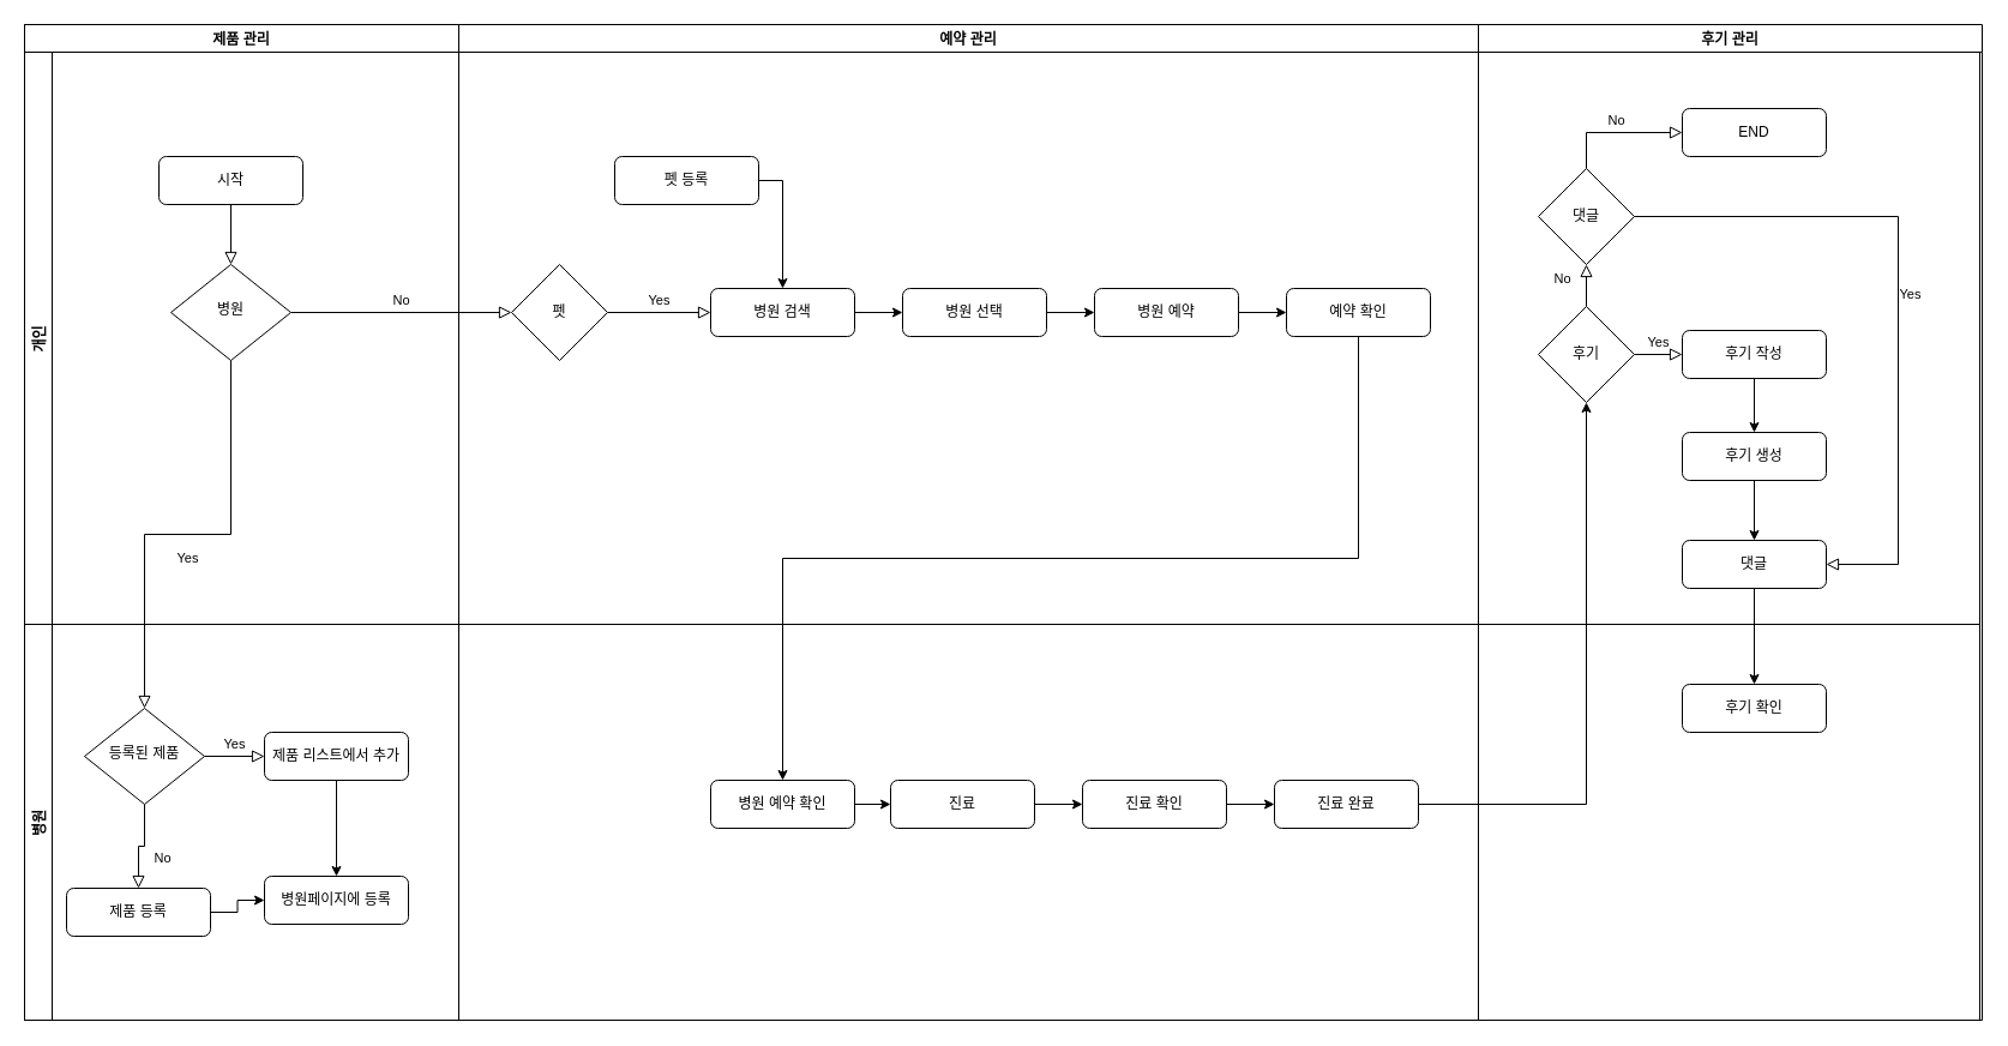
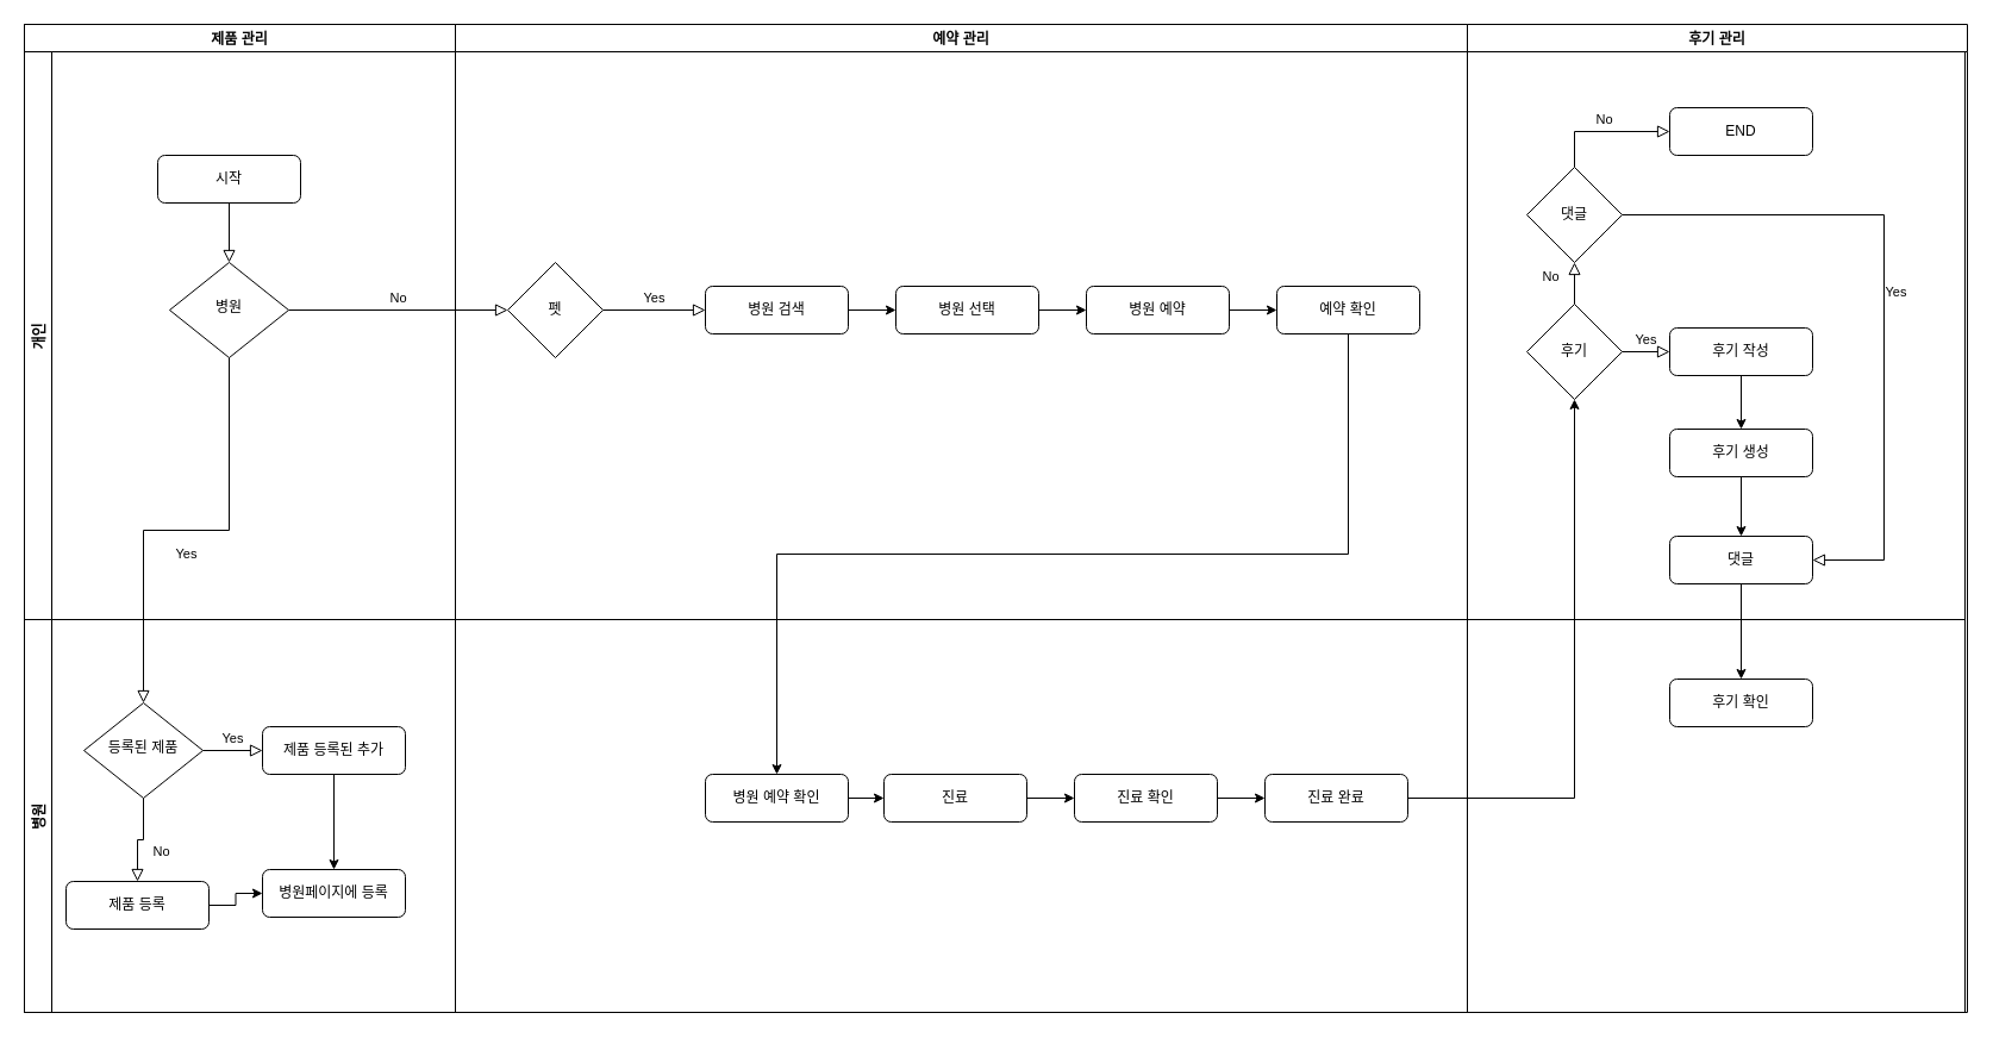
  <mxCell id="0" />
  <mxCell id="1" parent="0" />
  <mxCell id="2" value="No" style="edgeStyle=orthogonalEdgeStyle;rounded=0;html=1;jettySize=auto;orthogonalLoop=1;fontSize=11;endArrow=block;endFill=0;endSize=8;strokeWidth=1;shadow=0;labelBackgroundColor=none;entryX=0;entryY=0.5;entryDx=0;entryDy=0;" parent="1" source="42" target="3" edge="1"><mxGeometry y="10" relative="1" as="geometry"><mxPoint as="offset" /></mxGeometry></mxCell>
  <mxCell id="3" value="펫" style="rhombus;whiteSpace=wrap;html=1;" vertex="1" parent="1"><mxGeometry x="426" y="220" width="80" height="80" as="geometry" /></mxCell>
- <mxCell id="4" style="edgeStyle=orthogonalEdgeStyle;rounded=0;orthogonalLoop=1;jettySize=auto;html=1;entryX=0.5;entryY=0;entryDx=0;entryDy=0;exitX=1;exitY=0.5;exitDx=0;exitDy=0;" edge="1" parent="1" source="5" target="39"><mxGeometry relative="1" as="geometry" /></mxCell>
- <mxCell id="5" value="펫 등록" style="rounded=1;whiteSpace=wrap;html=1;fontSize=12;glass=0;strokeWidth=1;shadow=0;" vertex="1" parent="1"><mxGeometry x="512" y="130" width="120" height="40" as="geometry" /></mxCell>
  <mxCell id="6" value="제품 관리" style="swimlane;" vertex="1" parent="1"><mxGeometry x="20" y="20" width="362" height="830" as="geometry" /></mxCell>
  <mxCell id="7" value="병원" style="swimlane;horizontal=0;" vertex="1" parent="6"><mxGeometry y="500" width="1630" height="330" as="geometry" /></mxCell>
  <mxCell id="8" value="진료" style="rounded=1;whiteSpace=wrap;html=1;fontSize=12;glass=0;strokeWidth=1;shadow=0;" vertex="1" parent="7"><mxGeometry x="722" y="130" width="120" height="40" as="geometry" /></mxCell>
  <mxCell id="9" value="진료 확인" style="rounded=1;whiteSpace=wrap;html=1;fontSize=12;glass=0;strokeWidth=1;shadow=0;" vertex="1" parent="7"><mxGeometry x="882" y="130" width="120" height="40" as="geometry" /></mxCell>
  <mxCell id="10" value="" style="edgeStyle=orthogonalEdgeStyle;rounded=0;orthogonalLoop=1;jettySize=auto;html=1;" edge="1" parent="7" source="8" target="9"><mxGeometry relative="1" as="geometry" /></mxCell>
  <mxCell id="11" value="진료 완료" style="rounded=1;whiteSpace=wrap;html=1;fontSize=12;glass=0;strokeWidth=1;shadow=0;" vertex="1" parent="7"><mxGeometry x="1042" y="130" width="120" height="40" as="geometry" /></mxCell>
  <mxCell id="12" value="" style="edgeStyle=orthogonalEdgeStyle;rounded=0;orthogonalLoop=1;jettySize=auto;html=1;" edge="1" parent="7" source="9" target="11"><mxGeometry relative="1" as="geometry" /></mxCell>
  <mxCell id="13" value="병원 예약 확인" style="rounded=1;whiteSpace=wrap;html=1;fontSize=12;glass=0;strokeWidth=1;shadow=0;" vertex="1" parent="7"><mxGeometry x="572" y="130" width="120" height="40" as="geometry" /></mxCell>
  <mxCell id="14" style="edgeStyle=orthogonalEdgeStyle;rounded=0;orthogonalLoop=1;jettySize=auto;html=1;entryX=0;entryY=0.5;entryDx=0;entryDy=0;" edge="1" parent="7" source="13" target="8"><mxGeometry relative="1" as="geometry" /></mxCell>
  <mxCell id="15" value="등록된 제품" style="rhombus;whiteSpace=wrap;html=1;shadow=0;fontFamily=Helvetica;fontSize=12;align=center;strokeWidth=1;spacing=6;spacingTop=-4;" parent="7" vertex="1"><mxGeometry x="50" y="70" width="100" height="80" as="geometry" /></mxCell>
  <mxCell id="16" value="제품 등록" style="rounded=1;whiteSpace=wrap;html=1;fontSize=12;glass=0;strokeWidth=1;shadow=0;" parent="7" vertex="1"><mxGeometry x="35" y="220" width="120" height="40" as="geometry" /></mxCell>
  <mxCell id="17" value="No" style="rounded=0;html=1;jettySize=auto;orthogonalLoop=1;fontSize=11;endArrow=block;endFill=0;endSize=8;strokeWidth=1;shadow=0;labelBackgroundColor=none;edgeStyle=orthogonalEdgeStyle;" parent="7" source="15" target="16" edge="1"><mxGeometry x="0.333" y="20" relative="1" as="geometry"><mxPoint as="offset" /></mxGeometry></mxCell>
- <mxCell id="18" value="제품 리스트에서 추가" style="rounded=1;whiteSpace=wrap;html=1;fontSize=12;glass=0;strokeWidth=1;shadow=0;" parent="7" vertex="1"><mxGeometry x="200" y="90" width="120" height="40" as="geometry" /></mxCell>
+ <mxCell id="18" value="제품 등록된 추가" style="rounded=1;whiteSpace=wrap;html=1;fontSize=12;glass=0;strokeWidth=1;shadow=0;" parent="7" vertex="1"><mxGeometry x="200" y="90" width="120" height="40" as="geometry" /></mxCell>
  <mxCell id="19" value="Yes" style="edgeStyle=orthogonalEdgeStyle;rounded=0;html=1;jettySize=auto;orthogonalLoop=1;fontSize=11;endArrow=block;endFill=0;endSize=8;strokeWidth=1;shadow=0;labelBackgroundColor=none;" parent="7" source="15" target="18" edge="1"><mxGeometry y="10" relative="1" as="geometry"><mxPoint as="offset" /></mxGeometry></mxCell>
  <mxCell id="20" value="병원페이지에 등록" style="rounded=1;whiteSpace=wrap;html=1;fontSize=12;glass=0;strokeWidth=1;shadow=0;" vertex="1" parent="7"><mxGeometry x="200" y="210" width="120" height="40" as="geometry" /></mxCell>
  <mxCell id="21" value="" style="edgeStyle=orthogonalEdgeStyle;rounded=0;orthogonalLoop=1;jettySize=auto;html=1;" edge="1" parent="7" source="16" target="20"><mxGeometry relative="1" as="geometry" /></mxCell>
  <mxCell id="22" style="edgeStyle=orthogonalEdgeStyle;rounded=0;orthogonalLoop=1;jettySize=auto;html=1;exitX=0.5;exitY=1;exitDx=0;exitDy=0;entryX=0.5;entryY=0;entryDx=0;entryDy=0;" edge="1" parent="7" source="18" target="20"><mxGeometry relative="1" as="geometry"><mxPoint x="260" y="200" as="targetPoint" /><Array as="points" /></mxGeometry></mxCell>
  <mxCell id="23" value="개인" style="swimlane;horizontal=0;" vertex="1" parent="6"><mxGeometry y="23" width="1630" height="477" as="geometry" /></mxCell>
  <mxCell id="24" value="병원 선택" style="rounded=1;whiteSpace=wrap;html=1;fontSize=12;glass=0;strokeWidth=1;shadow=0;" vertex="1" parent="23"><mxGeometry x="732" y="197" width="120" height="40" as="geometry" /></mxCell>
  <mxCell id="25" value="병원 예약" style="rounded=1;whiteSpace=wrap;html=1;fontSize=12;glass=0;strokeWidth=1;shadow=0;" vertex="1" parent="23"><mxGeometry x="892" y="197" width="120" height="40" as="geometry" /></mxCell>
  <mxCell id="26" value="" style="edgeStyle=orthogonalEdgeStyle;rounded=0;orthogonalLoop=1;jettySize=auto;html=1;" edge="1" parent="23" source="24" target="25"><mxGeometry relative="1" as="geometry" /></mxCell>
  <mxCell id="27" value="예약 확인" style="rounded=1;whiteSpace=wrap;html=1;fontSize=12;glass=0;strokeWidth=1;shadow=0;" vertex="1" parent="23"><mxGeometry x="1052" y="197" width="120" height="40" as="geometry" /></mxCell>
  <mxCell id="28" value="" style="edgeStyle=orthogonalEdgeStyle;rounded=0;orthogonalLoop=1;jettySize=auto;html=1;" edge="1" parent="23" source="25" target="27"><mxGeometry relative="1" as="geometry" /></mxCell>
  <mxCell id="29" value="후기" style="rhombus;whiteSpace=wrap;html=1;" vertex="1" parent="23"><mxGeometry x="1262" y="212" width="80" height="80" as="geometry" /></mxCell>
  <mxCell id="30" value="END" style="rounded=1;whiteSpace=wrap;html=1;fontSize=12;glass=0;strokeWidth=1;shadow=0;" vertex="1" parent="23"><mxGeometry x="1382" y="47" width="120" height="40" as="geometry" /></mxCell>
  <mxCell id="31" value="No" style="rounded=0;html=1;jettySize=auto;orthogonalLoop=1;fontSize=11;endArrow=block;endFill=0;endSize=8;strokeWidth=1;shadow=0;labelBackgroundColor=none;edgeStyle=orthogonalEdgeStyle;exitX=0.5;exitY=0;exitDx=0;exitDy=0;entryX=0.5;entryY=1;entryDx=0;entryDy=0;" edge="1" parent="23" source="29" target="38"><mxGeometry x="0.333" y="20" relative="1" as="geometry"><mxPoint as="offset" /><mxPoint x="522" y="515" as="sourcePoint" /><mxPoint x="1052" y="702" as="targetPoint" /></mxGeometry></mxCell>
  <mxCell id="32" value="후기 작성" style="rounded=1;whiteSpace=wrap;html=1;fontSize=12;glass=0;strokeWidth=1;shadow=0;" vertex="1" parent="23"><mxGeometry x="1382" y="232" width="120" height="40" as="geometry" /></mxCell>
  <mxCell id="33" value="Yes" style="edgeStyle=orthogonalEdgeStyle;rounded=0;html=1;jettySize=auto;orthogonalLoop=1;fontSize=11;endArrow=block;endFill=0;endSize=8;strokeWidth=1;shadow=0;labelBackgroundColor=none;exitX=1;exitY=0.5;exitDx=0;exitDy=0;entryX=0;entryY=0.5;entryDx=0;entryDy=0;" edge="1" parent="23" source="29" target="32"><mxGeometry y="10" relative="1" as="geometry"><mxPoint as="offset" /><mxPoint x="1372" y="212" as="sourcePoint" /><mxPoint x="1522" y="247" as="targetPoint" /></mxGeometry></mxCell>
  <mxCell id="34" value="" style="edgeStyle=orthogonalEdgeStyle;rounded=0;orthogonalLoop=1;jettySize=auto;html=1;" edge="1" parent="23" source="35" target="37"><mxGeometry relative="1" as="geometry" /></mxCell>
  <mxCell id="35" value="후기 생성" style="rounded=1;whiteSpace=wrap;html=1;fontSize=12;glass=0;strokeWidth=1;shadow=0;" vertex="1" parent="23"><mxGeometry x="1382" y="317" width="120" height="40" as="geometry" /></mxCell>
  <mxCell id="36" value="" style="edgeStyle=orthogonalEdgeStyle;rounded=0;orthogonalLoop=1;jettySize=auto;html=1;" edge="1" parent="23" source="32" target="35"><mxGeometry relative="1" as="geometry" /></mxCell>
  <mxCell id="37" value="댓글" style="rounded=1;whiteSpace=wrap;html=1;fontSize=12;glass=0;strokeWidth=1;shadow=0;" vertex="1" parent="23"><mxGeometry x="1382" y="407" width="120" height="40" as="geometry" /></mxCell>
  <mxCell id="38" value="댓글" style="rhombus;whiteSpace=wrap;html=1;" vertex="1" parent="23"><mxGeometry x="1262" y="97" width="80" height="80" as="geometry" /></mxCell>
  <mxCell id="39" value="병원 검색" style="rounded=1;whiteSpace=wrap;html=1;fontSize=12;glass=0;strokeWidth=1;shadow=0;" parent="23" vertex="1"><mxGeometry x="572" y="197" width="120" height="40" as="geometry" /></mxCell>
  <mxCell id="40" value="" style="edgeStyle=orthogonalEdgeStyle;rounded=0;orthogonalLoop=1;jettySize=auto;html=1;" edge="1" parent="23" source="39" target="24"><mxGeometry relative="1" as="geometry"><mxPoint x="662" y="217" as="sourcePoint" /></mxGeometry></mxCell>
  <mxCell id="41" value="시작" style="rounded=1;whiteSpace=wrap;html=1;fontSize=12;glass=0;strokeWidth=1;shadow=0;" parent="23" vertex="1"><mxGeometry x="112" y="87" width="120" height="40" as="geometry" /></mxCell>
  <mxCell id="42" value="병원" style="rhombus;whiteSpace=wrap;html=1;shadow=0;fontFamily=Helvetica;fontSize=12;align=center;strokeWidth=1;spacing=6;spacingTop=-4;" parent="23" vertex="1"><mxGeometry x="122" y="177" width="100" height="80" as="geometry" /></mxCell>
  <mxCell id="43" value="" style="rounded=0;html=1;jettySize=auto;orthogonalLoop=1;fontSize=11;endArrow=block;endFill=0;endSize=8;strokeWidth=1;shadow=0;labelBackgroundColor=none;edgeStyle=orthogonalEdgeStyle;" parent="23" source="41" target="42" edge="1"><mxGeometry relative="1" as="geometry" /></mxCell>
  <mxCell id="44" value="Yes" style="edgeStyle=orthogonalEdgeStyle;rounded=0;html=1;jettySize=auto;orthogonalLoop=1;fontSize=11;endArrow=block;endFill=0;endSize=8;strokeWidth=1;shadow=0;labelBackgroundColor=none;exitX=1;exitY=0.5;exitDx=0;exitDy=0;" edge="1" parent="23" source="38" target="37"><mxGeometry y="10" relative="1" as="geometry"><mxPoint as="offset" /><mxPoint x="506" y="324" as="sourcePoint" /><mxPoint x="1452" y="147" as="targetPoint" /><Array as="points"><mxPoint x="1562" y="137" /><mxPoint x="1562" y="427" /></Array></mxGeometry></mxCell>
  <mxCell id="45" value="No" style="edgeStyle=orthogonalEdgeStyle;rounded=0;html=1;jettySize=auto;orthogonalLoop=1;fontSize=11;endArrow=block;endFill=0;endSize=8;strokeWidth=1;shadow=0;labelBackgroundColor=none;exitX=0.5;exitY=0;exitDx=0;exitDy=0;entryX=0;entryY=0.5;entryDx=0;entryDy=0;" edge="1" parent="23" source="38" target="30"><mxGeometry y="10" relative="1" as="geometry"><mxPoint as="offset" /><mxPoint x="456" y="187" as="sourcePoint" /><mxPoint x="502" y="117" as="targetPoint" /></mxGeometry></mxCell>
  <mxCell id="46" value="" style="edgeStyle=orthogonalEdgeStyle;rounded=0;orthogonalLoop=1;jettySize=auto;html=1;" edge="1" parent="6" source="11" target="29"><mxGeometry relative="1" as="geometry" /></mxCell>
  <mxCell id="47" value="" style="edgeStyle=orthogonalEdgeStyle;rounded=0;orthogonalLoop=1;jettySize=auto;html=1;entryX=0.5;entryY=0;entryDx=0;entryDy=0;exitX=0.5;exitY=1;exitDx=0;exitDy=0;" edge="1" parent="6" source="27" target="13"><mxGeometry relative="1" as="geometry" /></mxCell>
  <mxCell id="48" value="" style="swimlane;startSize=0;" vertex="1" parent="6"><mxGeometry width="1630" height="830" as="geometry" /></mxCell>
  <mxCell id="49" value="Yes" style="rounded=0;html=1;jettySize=auto;orthogonalLoop=1;fontSize=11;endArrow=block;endFill=0;endSize=8;strokeWidth=1;shadow=0;labelBackgroundColor=none;edgeStyle=orthogonalEdgeStyle;" parent="6" source="42" target="15" edge="1"><mxGeometry y="20" relative="1" as="geometry"><mxPoint as="offset" /></mxGeometry></mxCell>
  <mxCell id="50" value="예약 관리" style="swimlane;" vertex="1" parent="1"><mxGeometry x="382" y="20" width="850" height="830" as="geometry" /></mxCell>
  <mxCell id="51" value="후기 관리" style="swimlane;" vertex="1" parent="1"><mxGeometry x="1232" y="20" width="420" height="830" as="geometry" /></mxCell>
  <mxCell id="52" value="후기 확인" style="rounded=1;whiteSpace=wrap;html=1;fontSize=12;glass=0;strokeWidth=1;shadow=0;" vertex="1" parent="51"><mxGeometry x="170" y="550" width="120" height="40" as="geometry" /></mxCell>
  <mxCell id="53" value="Yes" style="edgeStyle=orthogonalEdgeStyle;rounded=0;html=1;jettySize=auto;orthogonalLoop=1;fontSize=11;endArrow=block;endFill=0;endSize=8;strokeWidth=1;shadow=0;labelBackgroundColor=none;exitX=1;exitY=0.5;exitDx=0;exitDy=0;entryX=0;entryY=0.5;entryDx=0;entryDy=0;" edge="1" parent="1" source="3" target="39"><mxGeometry y="10" relative="1" as="geometry"><mxPoint as="offset" /><mxPoint x="180" y="390" as="sourcePoint" /><mxPoint x="230" y="390" as="targetPoint" /></mxGeometry></mxCell>
  <mxCell id="54" value="" style="edgeStyle=orthogonalEdgeStyle;rounded=0;orthogonalLoop=1;jettySize=auto;html=1;" edge="1" parent="1" source="37" target="52"><mxGeometry relative="1" as="geometry" /></mxCell>
